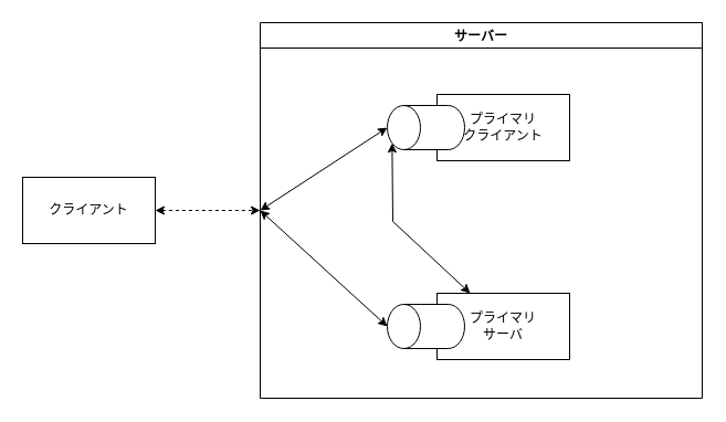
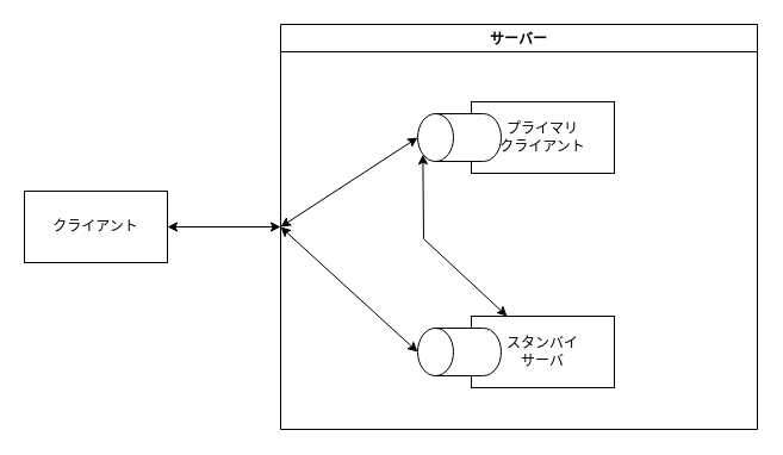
  <mxCell id="0" />
  <mxCell id="1" parent="0" />
  <mxCell id="2" value="サーバー" style="swimlane;" parent="1" vertex="1"><mxGeometry x="235" y="20" width="400" height="340" as="geometry" /></mxCell>
  <mxCell id="3" value="&lt;div&gt;プライマリ&lt;/div&gt;&lt;div&gt;クライアント&lt;br&gt;&lt;/div&gt;" style="rounded=0;whiteSpace=wrap;html=1;" parent="2" vertex="1"><mxGeometry x="160" y="65" width="120" height="60" as="geometry" /></mxCell>
  <mxCell id="4" value="" style="shape=cylinder3;whiteSpace=wrap;html=1;boundedLbl=1;backgroundOutline=1;size=15;rotation=-90;" parent="2" vertex="1"><mxGeometry x="130" y="60" width="40" height="70" as="geometry" /></mxCell>
- <mxCell id="5" value="&lt;div&gt;プライマリ&lt;/div&gt;&lt;div&gt;サーバ&lt;br&gt;&lt;/div&gt;" style="rounded=0;whiteSpace=wrap;html=1;" vertex="1" parent="2"><mxGeometry x="160" y="245" width="120" height="60" as="geometry" /></mxCell>
+ <mxCell id="5" value="&lt;div&gt;スタンバイ&lt;/div&gt;&lt;div&gt;サーバ&lt;br&gt;&lt;/div&gt;" style="rounded=0;whiteSpace=wrap;html=1;" vertex="1" parent="2"><mxGeometry x="160" y="245" width="120" height="60" as="geometry" /></mxCell>
  <mxCell id="6" value="" style="shape=cylinder3;whiteSpace=wrap;html=1;boundedLbl=1;backgroundOutline=1;size=15;rotation=-90;" vertex="1" parent="2"><mxGeometry x="130" y="240" width="40" height="70" as="geometry" /></mxCell>
  <mxCell id="7" value="" style="endArrow=classic;startArrow=classic;html=1;rounded=0;exitX=0;exitY=0.5;exitDx=0;exitDy=0;entryX=0.5;entryY=0;entryDx=0;entryDy=0;entryPerimeter=0;" edge="1" parent="2" source="2" target="4"><mxGeometry width="50" height="50" relative="1" as="geometry"><mxPoint x="120" y="360" as="sourcePoint" /><mxPoint x="170" y="310" as="targetPoint" /></mxGeometry></mxCell>
  <mxCell id="8" value="" style="endArrow=classic;startArrow=classic;html=1;rounded=0;exitX=0;exitY=0.5;exitDx=0;exitDy=0;entryX=0.5;entryY=0;entryDx=0;entryDy=0;entryPerimeter=0;" edge="1" parent="2" source="2" target="6"><mxGeometry width="50" height="50" relative="1" as="geometry"><mxPoint x="120" y="360" as="sourcePoint" /><mxPoint x="170" y="310" as="targetPoint" /></mxGeometry></mxCell>
  <mxCell id="9" value="" style="endArrow=classic;startArrow=classic;html=1;rounded=0;entryX=0.145;entryY=0;entryDx=0;entryDy=4.35;entryPerimeter=0;exitX=0.25;exitY=0;exitDx=0;exitDy=0;" edge="1" parent="2" source="5" target="4"><mxGeometry width="50" height="50" relative="1" as="geometry"><mxPoint x="120" y="360" as="sourcePoint" /><mxPoint x="170" y="310" as="targetPoint" /><Array as="points"><mxPoint x="120" y="180" /></Array></mxGeometry></mxCell>
  <mxCell id="10" value="クライアント" style="rounded=0;whiteSpace=wrap;html=1;" parent="1" vertex="1"><mxGeometry x="20" y="160" width="120" height="60" as="geometry" /></mxCell>
- <mxCell id="11" value="" style="endArrow=classic;startArrow=classic;html=1;rounded=0;exitX=1;exitY=0.5;exitDx=0;exitDy=0;entryX=0;entryY=0.5;entryDx=0;entryDy=0;dashed=1;" parent="1" source="10" target="2" edge="1"><mxGeometry width="50" height="50" relative="1" as="geometry"><mxPoint x="415" y="-110" as="sourcePoint" /><mxPoint x="465" y="35" as="targetPoint" /></mxGeometry></mxCell>
+ <mxCell id="11" value="" style="endArrow=classic;startArrow=classic;html=1;rounded=0;exitX=1;exitY=0.5;exitDx=0;exitDy=0;entryX=0;entryY=0.5;entryDx=0;entryDy=0;" parent="1" source="10" target="2" edge="1"><mxGeometry width="50" height="50" relative="1" as="geometry"><mxPoint x="415" y="-110" as="sourcePoint" /><mxPoint x="465" y="35" as="targetPoint" /></mxGeometry></mxCell>
